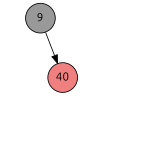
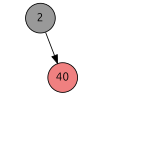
  digraph {
    fontname=Ubuntu
    node [fixedsize=true fontname=Ubuntu shape=circle style=invis]
    edge [style=invis fontname=Ubuntu]
-   9 [fillcolor=grey60 style=filled]
+   9 [fillcolor=grey60 style=filled label=2]
    n2 [label=X]
    40 [fillcolor=lightcoral style=filled]
    n4 [label=X]
    n5 [label=X]
    n6 [label=X]
    n7 [label=X]
    9 -> n2
    9 -> 40 [style=""]
    40 -> n4
    40 -> n5
  }
